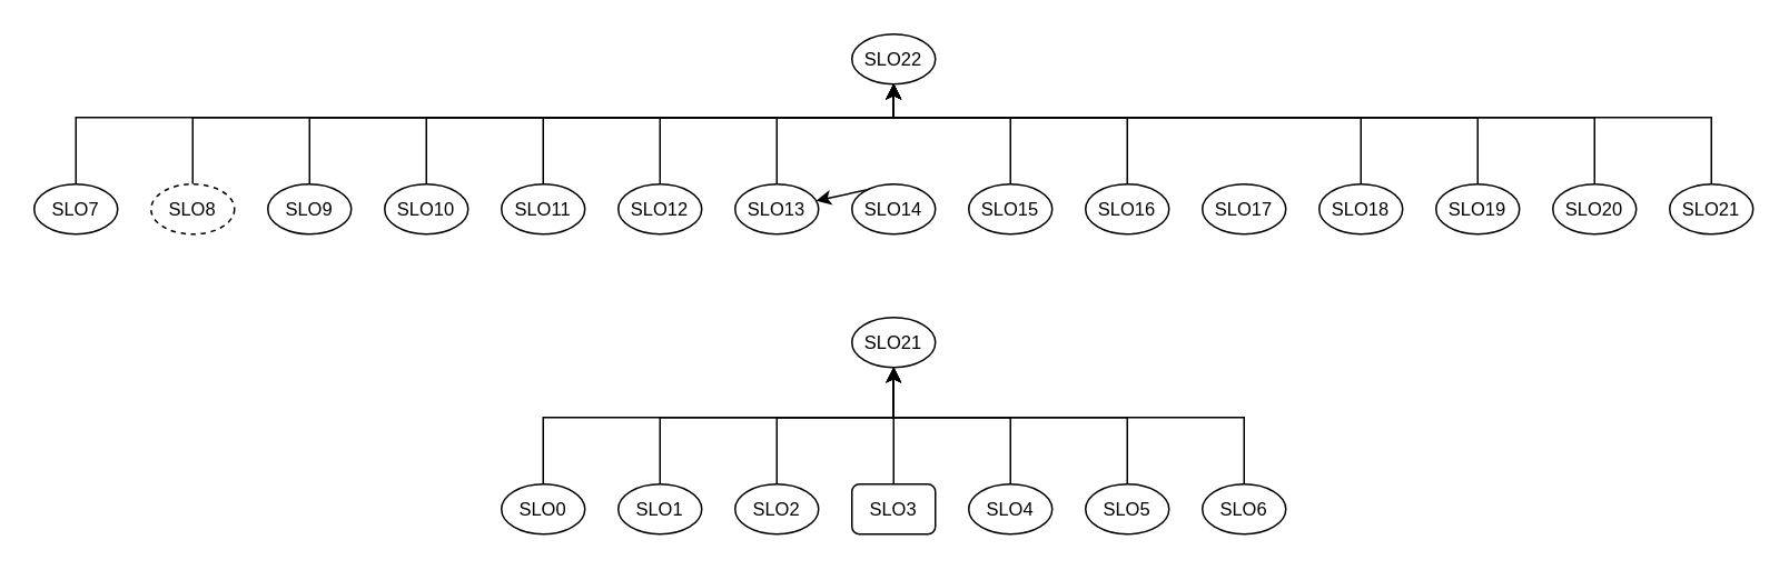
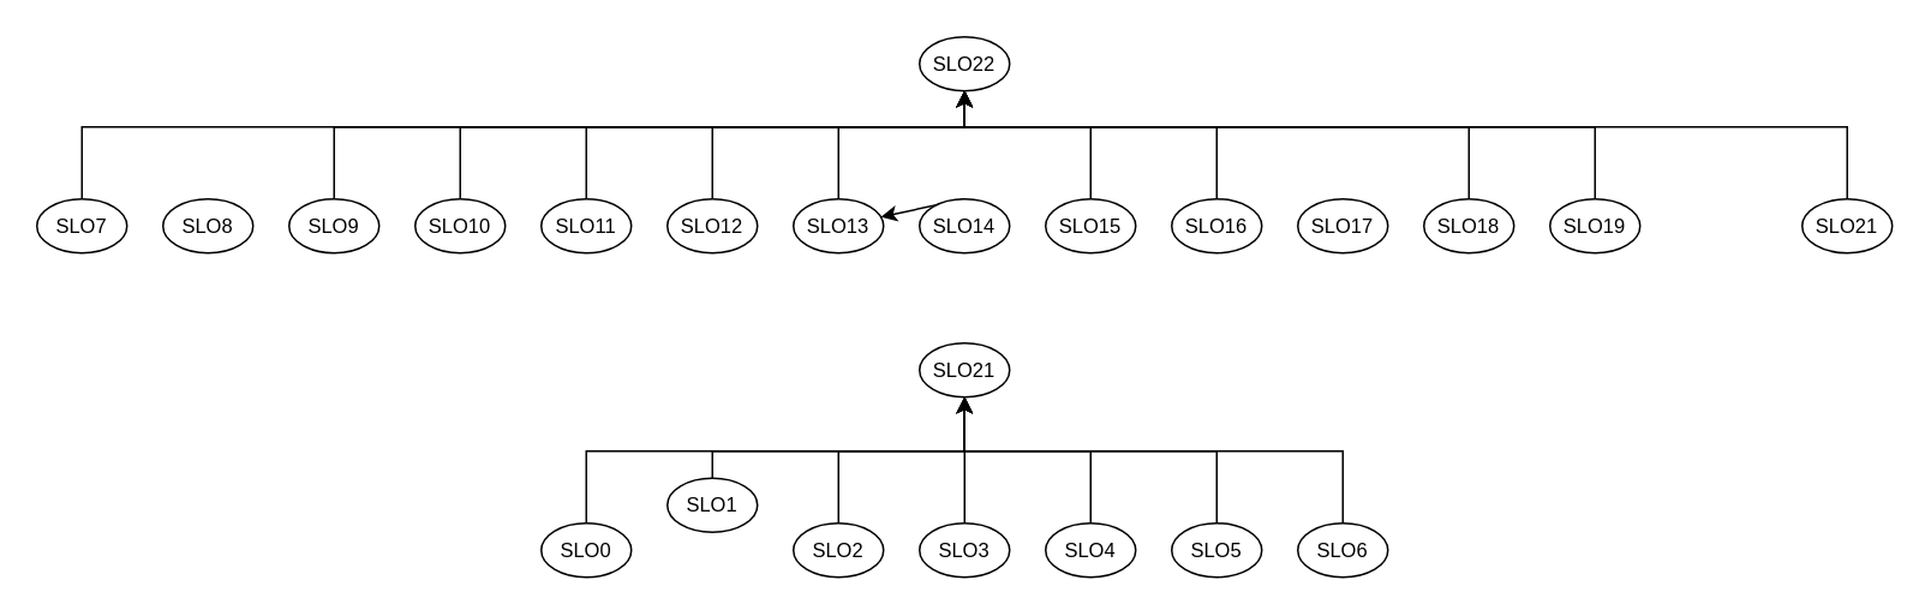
  <mxCell id="0" />
  <mxCell id="1" parent="0" />
  <mxCell id="2" style="rounded=0;orthogonalLoop=1;jettySize=auto;html=1;entryX=0.5;entryY=1;entryDx=0;entryDy=0;fontSize=11;" parent="1" source="3" target="16" edge="1"><mxGeometry relative="1" as="geometry"><Array as="points"><mxPoint x="325" y="250" /><mxPoint x="535" y="250" /></Array></mxGeometry></mxCell>
  <mxCell id="3" value="SLO0" style="ellipse;whiteSpace=wrap;html=1;fontSize=11;" parent="1" vertex="1"><mxGeometry x="300" y="290" width="50" height="30" as="geometry" /></mxCell>
  <mxCell id="4" style="edgeStyle=none;rounded=0;orthogonalLoop=1;jettySize=auto;html=1;entryX=0.5;entryY=1;entryDx=0;entryDy=0;fontSize=11;" parent="1" source="5" target="16" edge="1"><mxGeometry relative="1" as="geometry"><Array as="points"><mxPoint x="465" y="250" /><mxPoint x="535" y="250" /></Array></mxGeometry></mxCell>
  <mxCell id="5" value="SLO2" style="ellipse;whiteSpace=wrap;html=1;fontSize=11;" parent="1" vertex="1"><mxGeometry x="440" y="290" width="50" height="30" as="geometry" /></mxCell>
  <mxCell id="6" style="edgeStyle=none;rounded=0;orthogonalLoop=1;jettySize=auto;html=1;exitX=0.5;exitY=0;exitDx=0;exitDy=0;entryX=0.5;entryY=1;entryDx=0;entryDy=0;fontSize=11;" parent="1" source="7" target="16" edge="1"><mxGeometry relative="1" as="geometry" /></mxCell>
- <mxCell id="7" value="SLO3" style="whiteSpace=wrap;html=1;fontSize=11;rounded=1;" parent="1" vertex="1"><mxGeometry x="510" y="290" width="50" height="30" as="geometry" /></mxCell>
+ <mxCell id="7" value="SLO3" style="ellipse;whiteSpace=wrap;html=1;fontSize=11;" parent="1" vertex="1"><mxGeometry x="510" y="290" width="50" height="30" as="geometry" /></mxCell>
  <mxCell id="8" style="edgeStyle=none;rounded=0;orthogonalLoop=1;jettySize=auto;html=1;entryX=0.5;entryY=1;entryDx=0;entryDy=0;fontSize=11;" parent="1" source="9" target="16" edge="1"><mxGeometry relative="1" as="geometry"><Array as="points"><mxPoint x="395" y="250" /><mxPoint x="535" y="250" /></Array></mxGeometry></mxCell>
- <mxCell id="9" value="SLO1" style="ellipse;whiteSpace=wrap;html=1;fontSize=11;" parent="1" vertex="1"><mxGeometry x="370" y="290" width="50" height="30" as="geometry" /></mxCell>
+ <mxCell id="9" value="SLO1" style="ellipse;whiteSpace=wrap;html=1;fontSize=11;" parent="1" vertex="1"><mxGeometry x="370" y="265" width="50" height="30" as="geometry" /></mxCell>
  <mxCell id="10" style="edgeStyle=none;rounded=0;orthogonalLoop=1;jettySize=auto;html=1;exitX=0.5;exitY=0;exitDx=0;exitDy=0;entryX=0.5;entryY=1;entryDx=0;entryDy=0;fontSize=11;" parent="1" source="11" target="16" edge="1"><mxGeometry relative="1" as="geometry"><Array as="points"><mxPoint x="605" y="250" /><mxPoint x="535" y="250" /></Array></mxGeometry></mxCell>
  <mxCell id="11" value="SLO4" style="ellipse;whiteSpace=wrap;html=1;fontSize=11;" parent="1" vertex="1"><mxGeometry x="580" y="290" width="50" height="30" as="geometry" /></mxCell>
  <mxCell id="12" style="edgeStyle=none;rounded=0;orthogonalLoop=1;jettySize=auto;html=1;exitX=0.5;exitY=0;exitDx=0;exitDy=0;entryX=0.5;entryY=1;entryDx=0;entryDy=0;fontSize=11;" parent="1" source="13" target="16" edge="1"><mxGeometry relative="1" as="geometry"><Array as="points"><mxPoint x="675" y="250" /><mxPoint x="535" y="250" /></Array></mxGeometry></mxCell>
  <mxCell id="13" value="SLO5" style="ellipse;whiteSpace=wrap;html=1;fontSize=11;" parent="1" vertex="1"><mxGeometry x="650" y="290" width="50" height="30" as="geometry" /></mxCell>
  <mxCell id="14" style="edgeStyle=none;rounded=0;orthogonalLoop=1;jettySize=auto;html=1;entryX=0.5;entryY=1;entryDx=0;entryDy=0;fontSize=11;" parent="1" source="15" target="16" edge="1"><mxGeometry relative="1" as="geometry"><Array as="points"><mxPoint x="745" y="250" /><mxPoint x="535" y="250" /></Array></mxGeometry></mxCell>
  <mxCell id="15" value="SLO6" style="ellipse;whiteSpace=wrap;html=1;fontSize=11;" parent="1" vertex="1"><mxGeometry x="720" y="290" width="50" height="30" as="geometry" /></mxCell>
  <mxCell id="16" value="SLO21" style="ellipse;whiteSpace=wrap;html=1;fontSize=11;" parent="1" vertex="1"><mxGeometry x="510" y="190" width="50" height="30" as="geometry" /></mxCell>
  <mxCell id="17" style="rounded=0;orthogonalLoop=1;jettySize=auto;html=1;entryX=0.5;entryY=1;entryDx=0;entryDy=0;fontSize=11;" parent="1" source="18" target="31" edge="1"><mxGeometry relative="1" as="geometry"><Array as="points"><mxPoint x="45" y="70" /><mxPoint x="535" y="70" /></Array></mxGeometry></mxCell>
  <mxCell id="18" value="SLO7" style="ellipse;whiteSpace=wrap;html=1;fontSize=11;" parent="1" vertex="1"><mxGeometry x="20" y="110" width="50" height="30" as="geometry" /></mxCell>
  <mxCell id="19" style="edgeStyle=none;rounded=0;orthogonalLoop=1;jettySize=auto;html=1;entryX=0.5;entryY=1;entryDx=0;entryDy=0;fontSize=11;" parent="1" source="20" target="31" edge="1"><mxGeometry relative="1" as="geometry"><Array as="points"><mxPoint x="185" y="70" /><mxPoint x="535" y="70" /></Array></mxGeometry></mxCell>
  <mxCell id="20" value="SLO9" style="ellipse;whiteSpace=wrap;html=1;fontSize=11;" parent="1" vertex="1"><mxGeometry x="160" y="110" width="50" height="30" as="geometry" /></mxCell>
  <mxCell id="21" style="edgeStyle=none;rounded=0;orthogonalLoop=1;jettySize=auto;html=1;exitX=0.5;exitY=0;exitDx=0;exitDy=0;entryX=0.5;entryY=1;entryDx=0;entryDy=0;fontSize=11;" parent="1" source="22" target="31" edge="1"><mxGeometry relative="1" as="geometry"><Array as="points"><mxPoint x="255" y="70" /><mxPoint x="535" y="70" /></Array></mxGeometry></mxCell>
  <mxCell id="22" value="SLO10" style="ellipse;whiteSpace=wrap;html=1;fontSize=11;" parent="1" vertex="1"><mxGeometry x="230" y="110" width="50" height="30" as="geometry" /></mxCell>
- <mxCell id="23" style="edgeStyle=none;rounded=0;orthogonalLoop=1;jettySize=auto;html=1;entryX=0.5;entryY=1;entryDx=0;entryDy=0;fontSize=11;" parent="1" source="24" target="31" edge="1"><mxGeometry relative="1" as="geometry"><Array as="points"><mxPoint x="115" y="70" /><mxPoint x="535" y="70" /></Array></mxGeometry></mxCell>
- <mxCell id="24" value="SLO8" style="ellipse;whiteSpace=wrap;html=1;fontSize=11;dashed=1;" parent="1" vertex="1"><mxGeometry x="90" y="110" width="50" height="30" as="geometry" /></mxCell>
+ <mxCell id="24" value="SLO8" style="ellipse;whiteSpace=wrap;html=1;fontSize=11;" parent="1" vertex="1"><mxGeometry x="90" y="110" width="50" height="30" as="geometry" /></mxCell>
  <mxCell id="25" style="edgeStyle=none;rounded=0;orthogonalLoop=1;jettySize=auto;html=1;exitX=0.5;exitY=0;exitDx=0;exitDy=0;entryX=0.5;entryY=1;entryDx=0;entryDy=0;fontSize=11;" parent="1" source="26" target="31" edge="1"><mxGeometry relative="1" as="geometry"><Array as="points"><mxPoint x="325" y="70" /><mxPoint x="535" y="70" /></Array></mxGeometry></mxCell>
  <mxCell id="26" value="SLO11" style="ellipse;whiteSpace=wrap;html=1;fontSize=11;" parent="1" vertex="1"><mxGeometry x="300" y="110" width="50" height="30" as="geometry" /></mxCell>
  <mxCell id="27" style="edgeStyle=none;rounded=0;orthogonalLoop=1;jettySize=auto;html=1;exitX=0.5;exitY=0;exitDx=0;exitDy=0;entryX=0.5;entryY=1;entryDx=0;entryDy=0;fontSize=11;" parent="1" source="28" target="31" edge="1"><mxGeometry relative="1" as="geometry"><Array as="points"><mxPoint x="395" y="70" /><mxPoint x="535" y="70" /></Array></mxGeometry></mxCell>
  <mxCell id="28" value="SLO12" style="ellipse;whiteSpace=wrap;html=1;fontSize=11;" parent="1" vertex="1"><mxGeometry x="370" y="110" width="50" height="30" as="geometry" /></mxCell>
  <mxCell id="29" style="edgeStyle=none;rounded=0;orthogonalLoop=1;jettySize=auto;html=1;entryX=0.5;entryY=1;entryDx=0;entryDy=0;fontSize=11;" parent="1" source="30" target="31" edge="1"><mxGeometry relative="1" as="geometry"><Array as="points"><mxPoint x="465" y="70" /><mxPoint x="535" y="70" /></Array></mxGeometry></mxCell>
  <mxCell id="30" value="SLO13" style="ellipse;whiteSpace=wrap;html=1;fontSize=11;" parent="1" vertex="1"><mxGeometry x="440" y="110" width="50" height="30" as="geometry" /></mxCell>
  <mxCell id="31" value="SLO22" style="ellipse;whiteSpace=wrap;html=1;fontSize=11;" parent="1" vertex="1"><mxGeometry x="510" y="20" width="50" height="30" as="geometry" /></mxCell>
  <mxCell id="32" style="edgeStyle=none;rounded=0;orthogonalLoop=1;jettySize=auto;html=1;exitX=0.5;exitY=0;exitDx=0;exitDy=0;fontSize=11;" parent="1" source="33" target="30" edge="1"><mxGeometry relative="1" as="geometry" /></mxCell>
  <mxCell id="33" value="SLO14" style="ellipse;whiteSpace=wrap;html=1;fontSize=11;" parent="1" vertex="1"><mxGeometry x="510" y="110" width="50" height="30" as="geometry" /></mxCell>
  <mxCell id="34" style="edgeStyle=none;rounded=0;orthogonalLoop=1;jettySize=auto;html=1;exitX=0.5;exitY=0;exitDx=0;exitDy=0;entryX=0.5;entryY=1;entryDx=0;entryDy=0;fontSize=11;" parent="1" source="35" target="31" edge="1"><mxGeometry relative="1" as="geometry"><Array as="points"><mxPoint x="605" y="70" /><mxPoint x="535" y="70" /></Array></mxGeometry></mxCell>
  <mxCell id="35" value="SLO15" style="ellipse;whiteSpace=wrap;html=1;fontSize=11;" parent="1" vertex="1"><mxGeometry x="580" y="110" width="50" height="30" as="geometry" /></mxCell>
  <mxCell id="36" style="edgeStyle=none;rounded=0;orthogonalLoop=1;jettySize=auto;html=1;exitX=0.5;exitY=0;exitDx=0;exitDy=0;entryX=0.5;entryY=1;entryDx=0;entryDy=0;fontSize=11;" parent="1" source="37" target="31" edge="1"><mxGeometry relative="1" as="geometry"><Array as="points"><mxPoint x="675" y="70" /><mxPoint x="535" y="70" /></Array></mxGeometry></mxCell>
  <mxCell id="37" value="SLO16" style="ellipse;whiteSpace=wrap;html=1;fontSize=11;" parent="1" vertex="1"><mxGeometry x="650" y="110" width="50" height="30" as="geometry" /></mxCell>
  <mxCell id="38" value="SLO17" style="ellipse;whiteSpace=wrap;html=1;fontSize=11;" parent="1" vertex="1"><mxGeometry x="720" y="110" width="50" height="30" as="geometry" /></mxCell>
  <mxCell id="39" style="edgeStyle=none;rounded=0;orthogonalLoop=1;jettySize=auto;html=1;exitX=0.5;exitY=0;exitDx=0;exitDy=0;entryX=0.5;entryY=1;entryDx=0;entryDy=0;fontSize=11;" parent="1" source="40" target="31" edge="1"><mxGeometry relative="1" as="geometry"><Array as="points"><mxPoint x="815" y="70" /><mxPoint x="535" y="70" /></Array></mxGeometry></mxCell>
  <mxCell id="40" value="SLO18" style="ellipse;whiteSpace=wrap;html=1;fontSize=11;" parent="1" vertex="1"><mxGeometry x="790" y="110" width="50" height="30" as="geometry" /></mxCell>
  <mxCell id="41" style="edgeStyle=none;rounded=0;orthogonalLoop=1;jettySize=auto;html=1;exitX=0.5;exitY=0;exitDx=0;exitDy=0;entryX=0.5;entryY=1;entryDx=0;entryDy=0;fontSize=11;" parent="1" source="42" target="31" edge="1"><mxGeometry relative="1" as="geometry"><Array as="points"><mxPoint x="885" y="70" /><mxPoint x="535" y="70" /></Array></mxGeometry></mxCell>
  <mxCell id="42" value="SLO19" style="ellipse;whiteSpace=wrap;html=1;fontSize=11;" parent="1" vertex="1"><mxGeometry x="860" y="110" width="50" height="30" as="geometry" /></mxCell>
- <mxCell id="43" style="edgeStyle=none;rounded=0;orthogonalLoop=1;jettySize=auto;html=1;exitX=0.5;exitY=0;exitDx=0;exitDy=0;entryX=0.5;entryY=1;entryDx=0;entryDy=0;fontSize=11;" parent="1" source="44" target="31" edge="1"><mxGeometry relative="1" as="geometry"><Array as="points"><mxPoint x="955" y="70" /><mxPoint x="535" y="70" /></Array></mxGeometry></mxCell>
- <mxCell id="44" value="SLO20" style="ellipse;whiteSpace=wrap;html=1;fontSize=11;" parent="1" vertex="1"><mxGeometry x="930" y="110" width="50" height="30" as="geometry" /></mxCell>
  <mxCell id="45" style="edgeStyle=none;rounded=0;orthogonalLoop=1;jettySize=auto;html=1;entryX=0.5;entryY=1;entryDx=0;entryDy=0;fontSize=11;" parent="1" source="46" target="31" edge="1"><mxGeometry relative="1" as="geometry"><Array as="points"><mxPoint x="1025" y="70" /><mxPoint x="535" y="70" /></Array></mxGeometry></mxCell>
  <mxCell id="46" value="SLO21" style="ellipse;whiteSpace=wrap;html=1;fontSize=11;" parent="1" vertex="1"><mxGeometry x="1000" y="110" width="50" height="30" as="geometry" /></mxCell>
